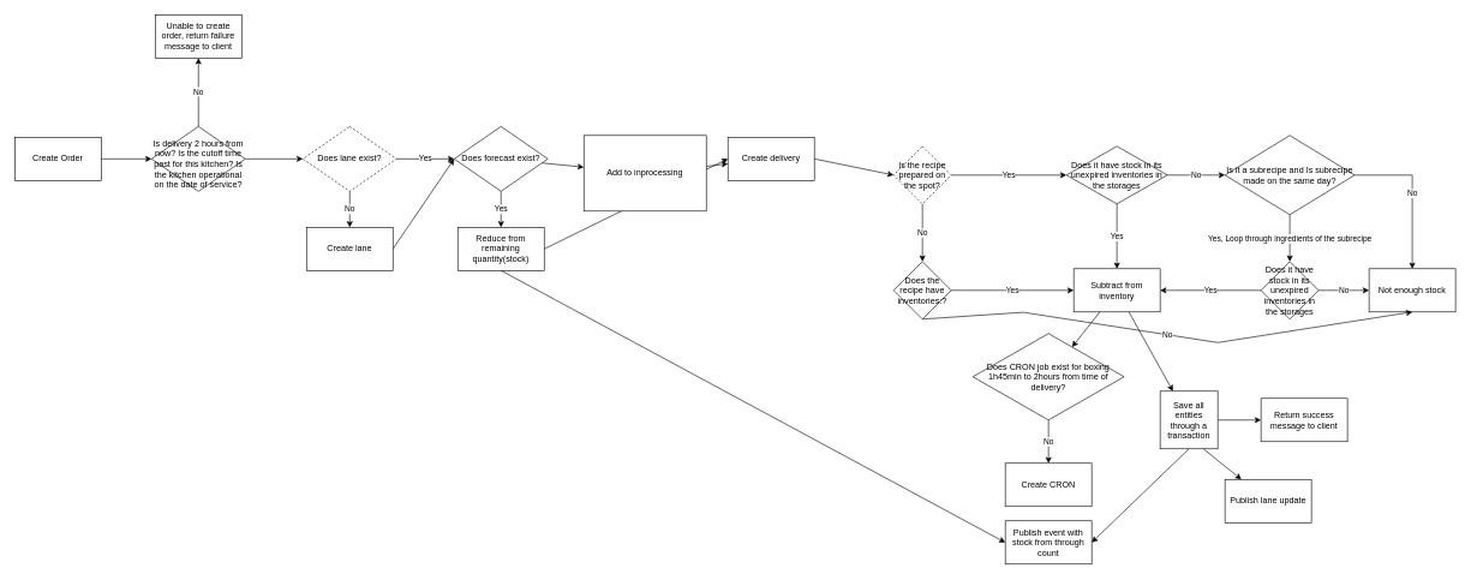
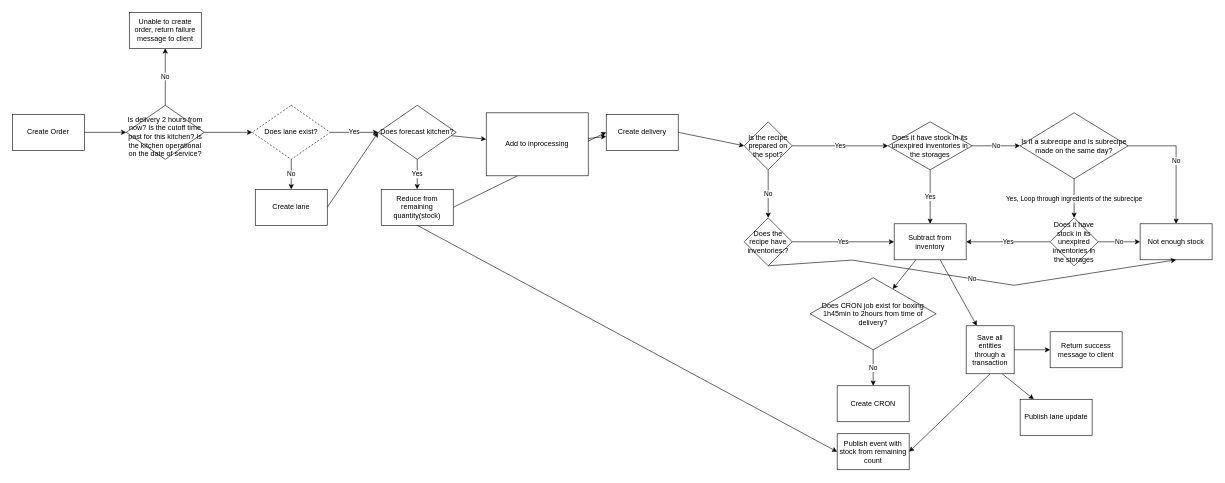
  <mxCell id="0" />
  <mxCell id="1" parent="0" />
  <mxCell id="2" value="" style="edgeStyle=orthogonalEdgeStyle;rounded=0;orthogonalLoop=1;jettySize=auto;html=1;" edge="1" parent="1" source="3" target="6"><mxGeometry relative="1" as="geometry" /></mxCell>
  <mxCell id="3" value="Create Order" style="rounded=0;whiteSpace=wrap;html=1;" parent="1" vertex="1"><mxGeometry x="20" y="190" width="120" height="60" as="geometry" /></mxCell>
  <mxCell id="4" value="No" style="edgeStyle=orthogonalEdgeStyle;rounded=0;orthogonalLoop=1;jettySize=auto;html=1;" edge="1" parent="1" source="6" target="7"><mxGeometry relative="1" as="geometry" /></mxCell>
  <mxCell id="5" value="" style="edgeStyle=orthogonalEdgeStyle;rounded=0;orthogonalLoop=1;jettySize=auto;html=1;" edge="1" parent="1" source="6" target="10"><mxGeometry relative="1" as="geometry" /></mxCell>
  <mxCell id="6" value="&lt;br&gt;Is delivery 2 hours from now? Is the cutoff time past for this kitchen? Is the kitchen operational on the date of service?" style="rhombus;whiteSpace=wrap;html=1;" vertex="1" parent="1"><mxGeometry x="210" y="175" width="130" height="90" as="geometry" /></mxCell>
  <mxCell id="7" value="Unable to create order, return failure message to client" style="whiteSpace=wrap;html=1;" vertex="1" parent="1"><mxGeometry x="215" y="20" width="120" height="60" as="geometry" /></mxCell>
  <mxCell id="8" value="No" style="edgeStyle=orthogonalEdgeStyle;rounded=0;orthogonalLoop=1;jettySize=auto;html=1;" edge="1" parent="1" source="10" target="12"><mxGeometry relative="1" as="geometry" /></mxCell>
  <mxCell id="9" value="Yes" style="edgeStyle=orthogonalEdgeStyle;rounded=0;orthogonalLoop=1;jettySize=auto;html=1;" edge="1" parent="1" source="10" target="15"><mxGeometry relative="1" as="geometry" /></mxCell>
  <mxCell id="10" value="Does lane exist?" style="rhombus;whiteSpace=wrap;html=1;dashed=1;" vertex="1" parent="1"><mxGeometry x="420" y="175" width="130" height="90" as="geometry" /></mxCell>
  <mxCell id="11" style="edgeStyle=none;rounded=0;orthogonalLoop=1;jettySize=auto;html=1;exitX=1;exitY=0.5;exitDx=0;exitDy=0;entryX=0;entryY=0.5;entryDx=0;entryDy=0;" edge="1" parent="1" source="12" target="15"><mxGeometry relative="1" as="geometry" /></mxCell>
  <mxCell id="12" value="Create lane" style="whiteSpace=wrap;html=1;" vertex="1" parent="1"><mxGeometry x="425" y="315" width="120" height="60" as="geometry" /></mxCell>
  <mxCell id="13" value="Yes" style="edgeStyle=none;rounded=0;orthogonalLoop=1;jettySize=auto;html=1;" edge="1" parent="1" source="15" target="18"><mxGeometry relative="1" as="geometry" /></mxCell>
  <mxCell id="14" value="" style="edgeStyle=none;rounded=0;orthogonalLoop=1;jettySize=auto;html=1;" edge="1" parent="1" source="15" target="20"><mxGeometry relative="1" as="geometry" /></mxCell>
- <mxCell id="15" value="Does forecast exist?" style="rhombus;whiteSpace=wrap;html=1;" vertex="1" parent="1"><mxGeometry x="630" y="175" width="130" height="90" as="geometry" /></mxCell>
+ <mxCell id="15" value="Does forecast kitchen?" style="rhombus;whiteSpace=wrap;html=1;" vertex="1" parent="1"><mxGeometry x="630" y="175" width="130" height="90" as="geometry" /></mxCell>
  <mxCell id="16" style="edgeStyle=none;rounded=0;orthogonalLoop=1;jettySize=auto;html=1;exitX=0.5;exitY=1;exitDx=0;exitDy=0;entryX=0;entryY=0.5;entryDx=0;entryDy=0;" edge="1" parent="1" source="18" target="36"><mxGeometry relative="1" as="geometry" /></mxCell>
  <mxCell id="17" style="edgeStyle=none;rounded=0;orthogonalLoop=1;jettySize=auto;html=1;exitX=1;exitY=0.5;exitDx=0;exitDy=0;entryX=0;entryY=0.5;entryDx=0;entryDy=0;" edge="1" parent="1" source="18" target="22"><mxGeometry relative="1" as="geometry" /></mxCell>
  <mxCell id="18" value="Reduce from remaining quantity(stock)" style="whiteSpace=wrap;html=1;" vertex="1" parent="1"><mxGeometry x="635" y="315" width="120" height="60" as="geometry" /></mxCell>
  <mxCell id="19" value="" style="edgeStyle=none;rounded=0;orthogonalLoop=1;jettySize=auto;html=1;" edge="1" parent="1" source="20" target="22"><mxGeometry relative="1" as="geometry" /></mxCell>
  <mxCell id="20" value="Add to inprocessing" style="whiteSpace=wrap;html=1;" vertex="1" parent="1"><mxGeometry x="810" y="187.5" width="170" height="105" as="geometry" /></mxCell>
  <mxCell id="21" style="edgeStyle=none;rounded=0;orthogonalLoop=1;jettySize=auto;html=1;exitX=1;exitY=0.5;exitDx=0;exitDy=0;entryX=0;entryY=0.5;entryDx=0;entryDy=0;" edge="1" parent="1" source="22" target="50"><mxGeometry relative="1" as="geometry" /></mxCell>
  <mxCell id="22" value="Create delivery" style="whiteSpace=wrap;html=1;" vertex="1" parent="1"><mxGeometry x="1010" y="190" width="120" height="60" as="geometry" /></mxCell>
  <mxCell id="23" value="Yes" style="edgeStyle=none;rounded=0;orthogonalLoop=1;jettySize=auto;html=1;" edge="1" parent="1" source="25" target="28"><mxGeometry relative="1" as="geometry" /></mxCell>
  <mxCell id="24" value="No" style="edgeStyle=none;rounded=0;orthogonalLoop=1;jettySize=auto;html=1;" edge="1" parent="1" source="25" target="31"><mxGeometry relative="1" as="geometry" /></mxCell>
  <mxCell id="25" value="Does it have stock in its unexpired inventories in the storages" style="rhombus;whiteSpace=wrap;html=1;" vertex="1" parent="1"><mxGeometry x="1480" y="202.5" width="140" height="80" as="geometry" /></mxCell>
  <mxCell id="26" value="" style="edgeStyle=none;rounded=0;orthogonalLoop=1;jettySize=auto;html=1;" edge="1" parent="1" source="28" target="38"><mxGeometry relative="1" as="geometry" /></mxCell>
  <mxCell id="27" value="" style="edgeStyle=none;rounded=0;orthogonalLoop=1;jettySize=auto;html=1;" edge="1" parent="1" source="28" target="43"><mxGeometry relative="1" as="geometry" /></mxCell>
  <mxCell id="28" value="Subtract from inventory" style="whiteSpace=wrap;html=1;" vertex="1" parent="1"><mxGeometry x="1490" y="372.5" width="120" height="60" as="geometry" /></mxCell>
  <mxCell id="29" value="Yes, Loop through ingredients of the subrecipe" style="edgeStyle=none;rounded=0;orthogonalLoop=1;jettySize=auto;html=1;" edge="1" parent="1" source="31" target="34"><mxGeometry relative="1" as="geometry" /></mxCell>
  <mxCell id="30" value="No" style="edgeStyle=none;rounded=0;orthogonalLoop=1;jettySize=auto;html=1;exitX=1;exitY=0.5;exitDx=0;exitDy=0;entryX=0.5;entryY=0;entryDx=0;entryDy=0;" edge="1" parent="1" source="31" target="35"><mxGeometry relative="1" as="geometry"><Array as="points"><mxPoint x="1960" y="242.5" /></Array></mxGeometry></mxCell>
  <mxCell id="31" value="Is it a subrecipe and Is subrecipe made on the same day?" style="rhombus;whiteSpace=wrap;html=1;" vertex="1" parent="1"><mxGeometry x="1700" y="187.5" width="180" height="110" as="geometry" /></mxCell>
  <mxCell id="32" value="Yes" style="edgeStyle=none;rounded=0;orthogonalLoop=1;jettySize=auto;html=1;exitX=0;exitY=0.5;exitDx=0;exitDy=0;entryX=1;entryY=0.5;entryDx=0;entryDy=0;" edge="1" parent="1" source="34" target="28"><mxGeometry relative="1" as="geometry" /></mxCell>
  <mxCell id="33" value="No" style="edgeStyle=none;rounded=0;orthogonalLoop=1;jettySize=auto;html=1;" edge="1" parent="1" source="34" target="35"><mxGeometry relative="1" as="geometry" /></mxCell>
  <mxCell id="34" value="Does it have stock in its unexpired inventories in the storages" style="rhombus;whiteSpace=wrap;html=1;" vertex="1" parent="1"><mxGeometry x="1750" y="362.5" width="80" height="80" as="geometry" /></mxCell>
  <mxCell id="35" value="Not enough stock" style="whiteSpace=wrap;html=1;" vertex="1" parent="1"><mxGeometry x="1900" y="372.5" width="120" height="60" as="geometry" /></mxCell>
- <mxCell id="36" value="Publish event with stock from through count" style="whiteSpace=wrap;html=1;" vertex="1" parent="1"><mxGeometry x="1395" y="722.5" width="120" height="60" as="geometry" /></mxCell>
+ <mxCell id="36" value="Publish event with stock from remaining count" style="whiteSpace=wrap;html=1;" vertex="1" parent="1"><mxGeometry x="1395" y="722.5" width="120" height="60" as="geometry" /></mxCell>
  <mxCell id="37" value="No" style="edgeStyle=none;rounded=0;orthogonalLoop=1;jettySize=auto;html=1;" edge="1" parent="1" source="38" target="39"><mxGeometry relative="1" as="geometry" /></mxCell>
  <mxCell id="38" value="Does CRON job exist for boxing 1h45min to 2hours from time of delivery?" style="rhombus;whiteSpace=wrap;html=1;" vertex="1" parent="1"><mxGeometry x="1350" y="462.5" width="210" height="120" as="geometry" /></mxCell>
  <mxCell id="39" value="Create CRON" style="whiteSpace=wrap;html=1;" vertex="1" parent="1"><mxGeometry x="1395" y="642.5" width="120" height="60" as="geometry" /></mxCell>
  <mxCell id="40" style="edgeStyle=none;rounded=0;orthogonalLoop=1;jettySize=auto;html=1;exitX=0.5;exitY=1;exitDx=0;exitDy=0;entryX=1;entryY=0.5;entryDx=0;entryDy=0;" edge="1" parent="1" source="43" target="36"><mxGeometry relative="1" as="geometry" /></mxCell>
  <mxCell id="41" value="" style="edgeStyle=none;rounded=0;orthogonalLoop=1;jettySize=auto;html=1;" edge="1" parent="1" source="43" target="44"><mxGeometry relative="1" as="geometry" /></mxCell>
  <mxCell id="42" style="edgeStyle=none;rounded=0;orthogonalLoop=1;jettySize=auto;html=1;exitX=0.75;exitY=1;exitDx=0;exitDy=0;" edge="1" parent="1" source="43" target="51"><mxGeometry relative="1" as="geometry" /></mxCell>
  <mxCell id="43" value="Save all entities through a transaction" style="whiteSpace=wrap;html=1;aspect=fixed;" vertex="1" parent="1"><mxGeometry x="1610" y="542.5" width="80" height="80" as="geometry" /></mxCell>
  <mxCell id="44" value="Return success message to client" style="whiteSpace=wrap;html=1;" vertex="1" parent="1"><mxGeometry x="1750" y="552.5" width="120" height="60" as="geometry" /></mxCell>
  <mxCell id="45" value="Yes" style="edgeStyle=none;rounded=0;orthogonalLoop=1;jettySize=auto;html=1;exitX=1;exitY=0.5;exitDx=0;exitDy=0;entryX=0;entryY=0.5;entryDx=0;entryDy=0;" edge="1" parent="1" source="47" target="28"><mxGeometry relative="1" as="geometry" /></mxCell>
  <mxCell id="46" value="No" style="edgeStyle=none;rounded=0;orthogonalLoop=1;jettySize=auto;html=1;exitX=0.5;exitY=1;exitDx=0;exitDy=0;entryX=0.5;entryY=1;entryDx=0;entryDy=0;" edge="1" parent="1" source="47" target="35"><mxGeometry relative="1" as="geometry"><Array as="points"><mxPoint x="1420" y="433" /><mxPoint x="1690" y="475" /></Array></mxGeometry></mxCell>
  <mxCell id="47" value="Does the recipe have inventories:?" style="rhombus;whiteSpace=wrap;html=1;" vertex="1" parent="1"><mxGeometry x="1240" y="362.5" width="80" height="80" as="geometry" /></mxCell>
  <mxCell id="48" value="Yes" style="edgeStyle=none;rounded=0;orthogonalLoop=1;jettySize=auto;html=1;exitX=1;exitY=0.5;exitDx=0;exitDy=0;entryX=0;entryY=0.5;entryDx=0;entryDy=0;" edge="1" parent="1" source="50" target="25"><mxGeometry relative="1" as="geometry" /></mxCell>
  <mxCell id="49" value="No" style="edgeStyle=none;rounded=0;orthogonalLoop=1;jettySize=auto;html=1;exitX=0.5;exitY=1;exitDx=0;exitDy=0;entryX=0.5;entryY=0;entryDx=0;entryDy=0;" edge="1" parent="1" source="50" target="47"><mxGeometry relative="1" as="geometry" /></mxCell>
- <mxCell id="50" value="Is the recipe prepared on the spot?" style="rhombus;whiteSpace=wrap;html=1;dashed=1;" vertex="1" parent="1"><mxGeometry x="1240" y="202.5" width="80" height="80" as="geometry" /></mxCell>
+ <mxCell id="50" value="Is the recipe prepared on the spot?" style="rhombus;whiteSpace=wrap;html=1;" vertex="1" parent="1"><mxGeometry x="1240" y="202.5" width="80" height="80" as="geometry" /></mxCell>
  <mxCell id="51" value="Publish lane update" style="rounded=0;whiteSpace=wrap;html=1;" vertex="1" parent="1"><mxGeometry x="1700" y="665" width="120" height="60" as="geometry" /></mxCell>
